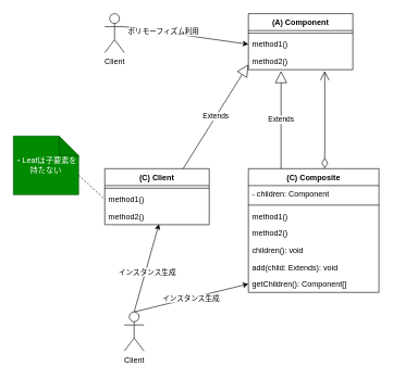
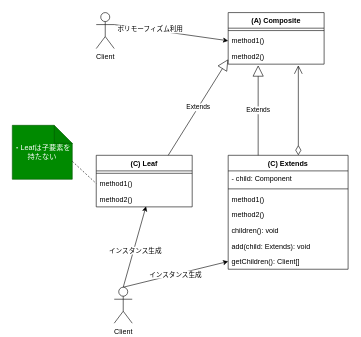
  <mxCell id="0" />
  <mxCell id="1" parent="0" />
- <mxCell id="2" value="(A) Component" style="swimlane;fontStyle=1;align=center;verticalAlign=top;childLayout=stackLayout;horizontal=1;startSize=26;horizontalStack=0;resizeParent=1;resizeParentMax=0;resizeLast=0;collapsible=1;marginBottom=0;" parent="1" vertex="1"><mxGeometry x="380" y="20" width="160" height="86" as="geometry" /></mxCell>
+ <mxCell id="2" value="(A) Composite" style="swimlane;fontStyle=1;align=center;verticalAlign=top;childLayout=stackLayout;horizontal=1;startSize=26;horizontalStack=0;resizeParent=1;resizeParentMax=0;resizeLast=0;collapsible=1;marginBottom=0;" parent="1" vertex="1"><mxGeometry x="380" y="20" width="160" height="86" as="geometry" /></mxCell>
  <mxCell id="3" value="" style="line;strokeWidth=1;fillColor=none;align=left;verticalAlign=middle;spacingTop=-1;spacingLeft=3;spacingRight=3;rotatable=0;labelPosition=right;points=[];portConstraint=eastwest;strokeColor=inherit;" parent="2" vertex="1"><mxGeometry y="26" width="160" height="8" as="geometry" /></mxCell>
  <mxCell id="4" value="method1()" style="text;strokeColor=none;fillColor=none;align=left;verticalAlign=top;spacingLeft=4;spacingRight=4;overflow=hidden;rotatable=0;points=[[0,0.5],[1,0.5]];portConstraint=eastwest;" parent="2" vertex="1"><mxGeometry y="34" width="160" height="26" as="geometry" /></mxCell>
  <mxCell id="5" value="method2()" style="text;strokeColor=none;fillColor=none;align=left;verticalAlign=top;spacingLeft=4;spacingRight=4;overflow=hidden;rotatable=0;points=[[0,0.5],[1,0.5]];portConstraint=eastwest;" parent="2" vertex="1"><mxGeometry y="60" width="160" height="26" as="geometry" /></mxCell>
- <mxCell id="6" value="(C) Client" style="swimlane;fontStyle=1;align=center;verticalAlign=top;childLayout=stackLayout;horizontal=1;startSize=26;horizontalStack=0;resizeParent=1;resizeParentMax=0;resizeLast=0;collapsible=1;marginBottom=0;" parent="1" vertex="1"><mxGeometry x="160" y="258" width="160" height="86" as="geometry" /></mxCell>
+ <mxCell id="6" value="(C) Leaf" style="swimlane;fontStyle=1;align=center;verticalAlign=top;childLayout=stackLayout;horizontal=1;startSize=26;horizontalStack=0;resizeParent=1;resizeParentMax=0;resizeLast=0;collapsible=1;marginBottom=0;" parent="1" vertex="1"><mxGeometry x="160" y="258" width="160" height="86" as="geometry" /></mxCell>
  <mxCell id="7" value="" style="line;strokeWidth=1;fillColor=none;align=left;verticalAlign=middle;spacingTop=-1;spacingLeft=3;spacingRight=3;rotatable=0;labelPosition=right;points=[];portConstraint=eastwest;strokeColor=inherit;" parent="6" vertex="1"><mxGeometry y="26" width="160" height="8" as="geometry" /></mxCell>
  <mxCell id="8" value="method1()" style="text;strokeColor=none;fillColor=none;align=left;verticalAlign=top;spacingLeft=4;spacingRight=4;overflow=hidden;rotatable=0;points=[[0,0.5],[1,0.5]];portConstraint=eastwest;" parent="6" vertex="1"><mxGeometry y="34" width="160" height="26" as="geometry" /></mxCell>
  <mxCell id="9" value="method2()" style="text;strokeColor=none;fillColor=none;align=left;verticalAlign=top;spacingLeft=4;spacingRight=4;overflow=hidden;rotatable=0;points=[[0,0.5],[1,0.5]];portConstraint=eastwest;" parent="6" vertex="1"><mxGeometry y="60" width="160" height="26" as="geometry" /></mxCell>
- <mxCell id="10" value="(C) Composite" style="swimlane;fontStyle=1;align=center;verticalAlign=top;childLayout=stackLayout;horizontal=1;startSize=26;horizontalStack=0;resizeParent=1;resizeParentMax=0;resizeLast=0;collapsible=1;marginBottom=0;" parent="1" vertex="1"><mxGeometry x="380" y="258" width="200" height="190" as="geometry" /></mxCell>
- <mxCell id="11" value="- children: Component" style="text;strokeColor=none;fillColor=none;align=left;verticalAlign=top;spacingLeft=4;spacingRight=4;overflow=hidden;rotatable=0;points=[[0,0.5],[1,0.5]];portConstraint=eastwest;" parent="10" vertex="1"><mxGeometry y="26" width="200" height="26" as="geometry" /></mxCell>
+ <mxCell id="10" value="(C) Extends" style="swimlane;fontStyle=1;align=center;verticalAlign=top;childLayout=stackLayout;horizontal=1;startSize=26;horizontalStack=0;resizeParent=1;resizeParentMax=0;resizeLast=0;collapsible=1;marginBottom=0;" parent="1" vertex="1"><mxGeometry x="380" y="258" width="200" height="190" as="geometry" /></mxCell>
+ <mxCell id="11" value="- child: Component" style="text;strokeColor=none;fillColor=none;align=left;verticalAlign=top;spacingLeft=4;spacingRight=4;overflow=hidden;rotatable=0;points=[[0,0.5],[1,0.5]];portConstraint=eastwest;" parent="10" vertex="1"><mxGeometry y="26" width="200" height="26" as="geometry" /></mxCell>
  <mxCell id="12" value="" style="line;strokeWidth=1;fillColor=none;align=left;verticalAlign=middle;spacingTop=-1;spacingLeft=3;spacingRight=3;rotatable=0;labelPosition=right;points=[];portConstraint=eastwest;strokeColor=inherit;" parent="10" vertex="1"><mxGeometry y="52" width="200" height="8" as="geometry" /></mxCell>
  <mxCell id="13" value="method1()" style="text;strokeColor=none;fillColor=none;align=left;verticalAlign=top;spacingLeft=4;spacingRight=4;overflow=hidden;rotatable=0;points=[[0,0.5],[1,0.5]];portConstraint=eastwest;" parent="10" vertex="1"><mxGeometry y="60" width="200" height="26" as="geometry" /></mxCell>
  <mxCell id="14" value="method2()" style="text;strokeColor=none;fillColor=none;align=left;verticalAlign=top;spacingLeft=4;spacingRight=4;overflow=hidden;rotatable=0;points=[[0,0.5],[1,0.5]];portConstraint=eastwest;" parent="10" vertex="1"><mxGeometry y="86" width="200" height="26" as="geometry" /></mxCell>
  <mxCell id="15" value="children(): void" style="text;strokeColor=none;fillColor=none;align=left;verticalAlign=top;spacingLeft=4;spacingRight=4;overflow=hidden;rotatable=0;points=[[0,0.5],[1,0.5]];portConstraint=eastwest;" parent="10" vertex="1"><mxGeometry y="112" width="200" height="26" as="geometry" /></mxCell>
  <mxCell id="16" value="add(child: Extends): void" style="text;strokeColor=none;fillColor=none;align=left;verticalAlign=top;spacingLeft=4;spacingRight=4;overflow=hidden;rotatable=0;points=[[0,0.5],[1,0.5]];portConstraint=eastwest;" parent="10" vertex="1"><mxGeometry y="138" width="200" height="26" as="geometry" /></mxCell>
- <mxCell id="17" value="getChildren(): Component[]" style="text;strokeColor=none;fillColor=none;align=left;verticalAlign=top;spacingLeft=4;spacingRight=4;overflow=hidden;rotatable=0;points=[[0,0.5],[1,0.5]];portConstraint=eastwest;" parent="10" vertex="1"><mxGeometry y="164" width="200" height="26" as="geometry" /></mxCell>
+ <mxCell id="17" value="getChildren(): Client[]" style="text;strokeColor=none;fillColor=none;align=left;verticalAlign=top;spacingLeft=4;spacingRight=4;overflow=hidden;rotatable=0;points=[[0,0.5],[1,0.5]];portConstraint=eastwest;" parent="10" vertex="1"><mxGeometry y="164" width="200" height="26" as="geometry" /></mxCell>
  <mxCell id="18" value="Extends" style="endArrow=block;endSize=16;endFill=0;html=1;exitX=0.75;exitY=0;exitDx=0;exitDy=0;" parent="1" source="6" edge="1"><mxGeometry width="160" relative="1" as="geometry"><mxPoint x="320" y="188" as="sourcePoint" /><mxPoint x="380" y="98" as="targetPoint" /></mxGeometry></mxCell>
  <mxCell id="19" value="Extends" style="endArrow=block;endSize=16;endFill=0;html=1;exitX=0.25;exitY=0;exitDx=0;exitDy=0;" parent="1" source="10" edge="1"><mxGeometry x="0.006" width="160" relative="1" as="geometry"><mxPoint x="330" y="258" as="sourcePoint" /><mxPoint x="430" y="108" as="targetPoint" /><mxPoint as="offset" /></mxGeometry></mxCell>
  <mxCell id="20" value="" style="endArrow=open;html=1;endSize=12;startArrow=diamondThin;startSize=14;startFill=0;align=left;verticalAlign=bottom;" parent="1" edge="1"><mxGeometry x="-1" y="3" relative="1" as="geometry"><mxPoint x="497" y="258" as="sourcePoint" /><mxPoint x="497" y="108" as="targetPoint" /><mxPoint as="offset" /></mxGeometry></mxCell>
  <mxCell id="21" value="インスタンス生成" style="edgeStyle=none;html=1;exitX=0.5;exitY=0;exitDx=0;exitDy=0;exitPerimeter=0;entryX=0;entryY=0.5;entryDx=0;entryDy=0;" parent="1" source="24" target="17" edge="1"><mxGeometry relative="1" as="geometry" /></mxCell>
  <mxCell id="22" style="edgeStyle=none;html=1;exitX=0.5;exitY=0;exitDx=0;exitDy=0;exitPerimeter=0;entryX=0.519;entryY=0.962;entryDx=0;entryDy=0;entryPerimeter=0;" parent="1" source="24" target="9" edge="1"><mxGeometry relative="1" as="geometry" /></mxCell>
  <mxCell id="23" value="インスタンス生成" style="edgeLabel;html=1;align=center;verticalAlign=middle;resizable=0;points=[];" parent="22" vertex="1" connectable="0"><mxGeometry x="-0.085" y="-2" relative="1" as="geometry"><mxPoint as="offset" /></mxGeometry></mxCell>
  <mxCell id="24" value="Client" style="shape=umlActor;verticalLabelPosition=bottom;verticalAlign=top;html=1;outlineConnect=0;" parent="1" vertex="1"><mxGeometry x="190" y="478" width="30" height="60" as="geometry" /></mxCell>
  <mxCell id="25" style="edgeStyle=none;html=1;exitX=1;exitY=0.333;exitDx=0;exitDy=0;exitPerimeter=0;entryX=0;entryY=0.5;entryDx=0;entryDy=0;" parent="1" source="27" edge="1"><mxGeometry relative="1" as="geometry"><mxPoint x="380" y="67" as="targetPoint" /></mxGeometry></mxCell>
  <mxCell id="26" value="ポリモーフィズム利用" style="edgeLabel;html=1;align=center;verticalAlign=middle;resizable=0;points=[];" parent="25" vertex="1" connectable="0"><mxGeometry x="-0.371" y="2" relative="1" as="geometry"><mxPoint y="1" as="offset" /></mxGeometry></mxCell>
  <mxCell id="27" value="Client" style="shape=umlActor;verticalLabelPosition=bottom;verticalAlign=top;html=1;outlineConnect=0;" parent="1" vertex="1"><mxGeometry x="160" y="20" width="30" height="60" as="geometry" /></mxCell>
  <mxCell id="28" value="・Leafは子要素を持たない" style="shape=note;whiteSpace=wrap;html=1;backgroundOutline=1;darkOpacity=0.05;fillColor=#008a00;fontColor=#ffffff;strokeColor=#005700;" parent="1" vertex="1"><mxGeometry x="20" y="208" width="100" height="90" as="geometry" /></mxCell>
  <mxCell id="29" value="" style="endArrow=none;dashed=1;html=1;exitX=0;exitY=0;exitDx=100;exitDy=60;exitPerimeter=0;entryX=0;entryY=0.5;entryDx=0;entryDy=0;" parent="1" source="28" target="8" edge="1"><mxGeometry width="50" height="50" relative="1" as="geometry"><mxPoint x="130" y="408" as="sourcePoint" /><mxPoint x="180" y="358" as="targetPoint" /></mxGeometry></mxCell>
